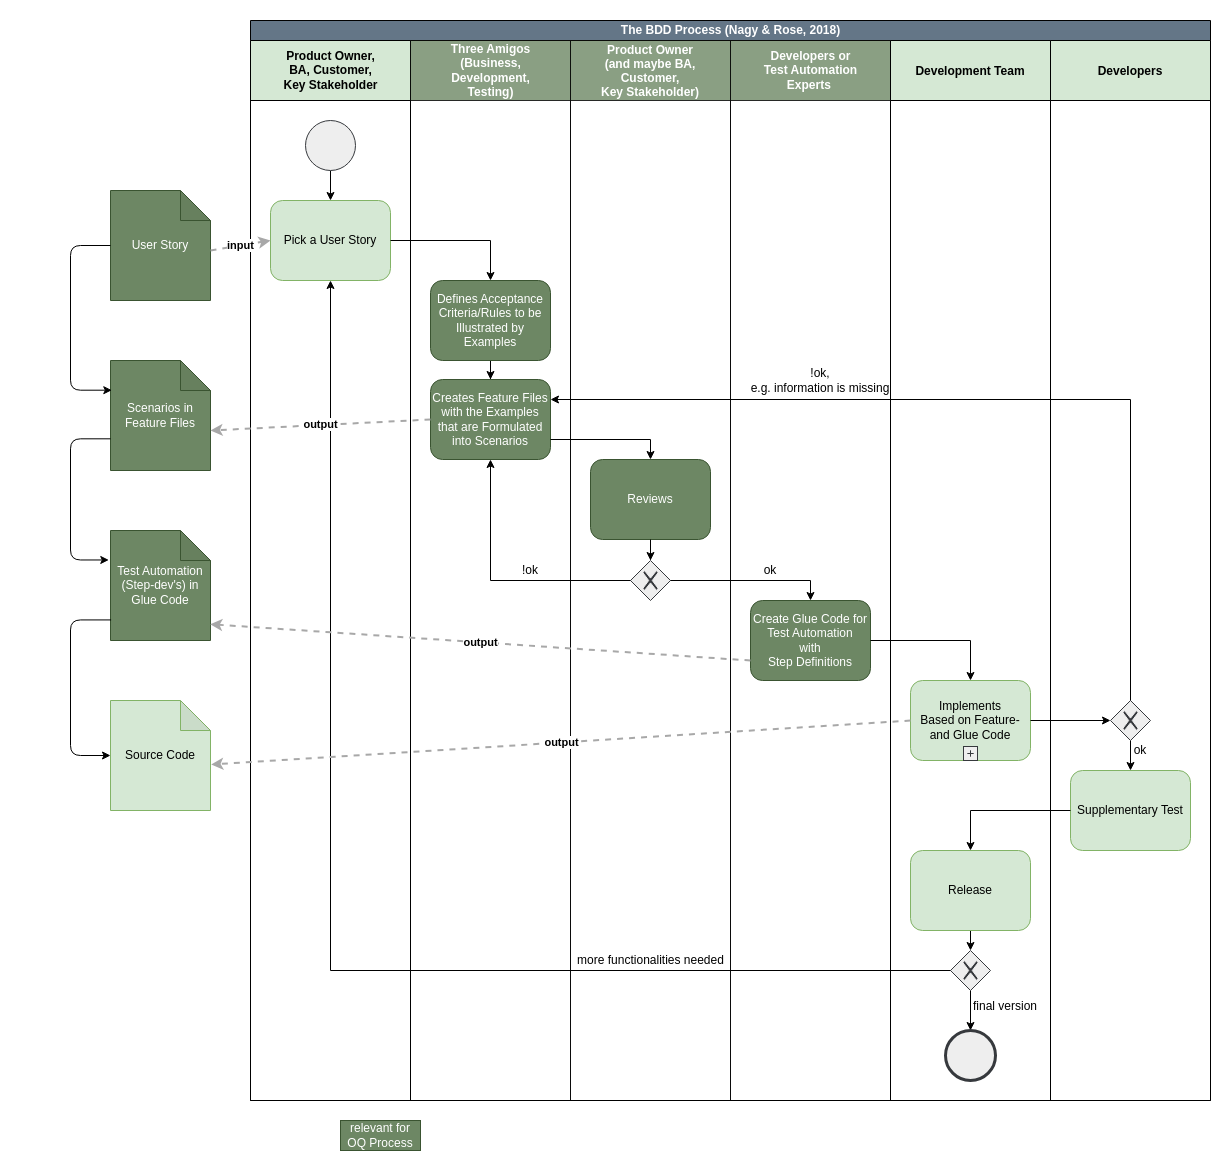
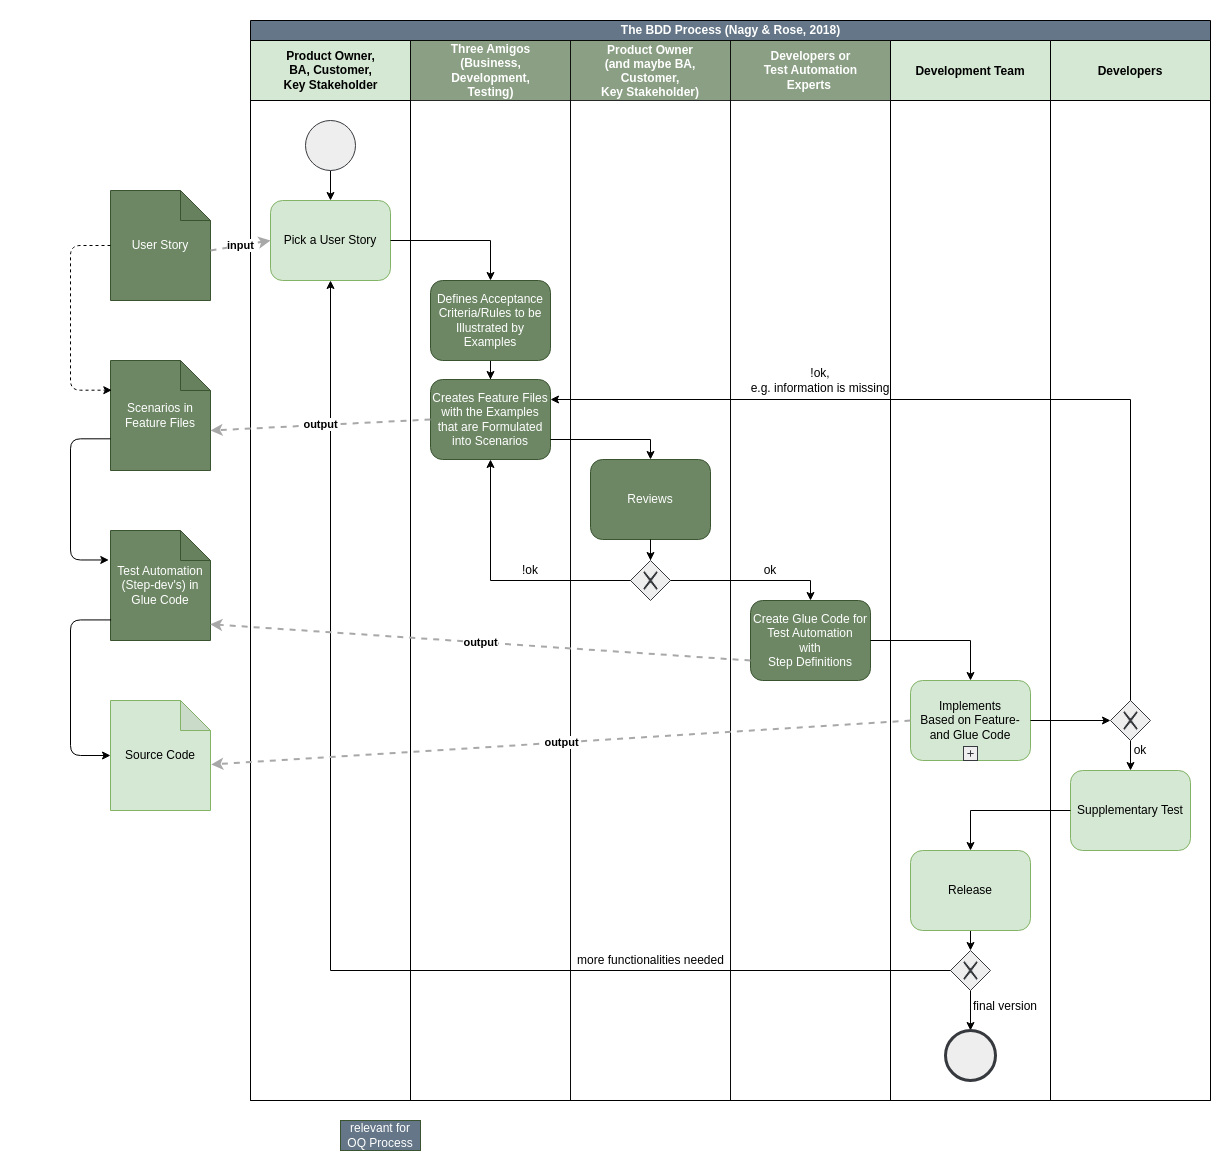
  <mxCell id="0" />
  <mxCell id="1" parent="0" />
  <mxCell id="2" value="User Story" style="shape=note;whiteSpace=wrap;html=1;backgroundOutline=1;darkOpacity=0.05;fillColor=#6d8764;strokeColor=#3A5431;fontColor=#ffffff;" parent="1" vertex="1"><mxGeometry x="110" y="190" width="100" height="110" as="geometry" /></mxCell>
  <mxCell id="3" value="Scenarios in Feature Files" style="shape=note;whiteSpace=wrap;html=1;backgroundOutline=1;darkOpacity=0.05;fillColor=#6d8764;strokeColor=#3A5431;fontColor=#ffffff;" parent="1" vertex="1"><mxGeometry x="110" y="360" width="100" height="110" as="geometry" /></mxCell>
  <mxCell id="4" value="Test Automation (Step-dev's) in Glue Code" style="shape=note;whiteSpace=wrap;html=1;backgroundOutline=1;darkOpacity=0.05;fillColor=#6d8764;strokeColor=#3A5431;fontColor=#ffffff;" parent="1" vertex="1"><mxGeometry x="110" y="530" width="100" height="110" as="geometry" /></mxCell>
  <mxCell id="5" value="Source Code" style="shape=note;whiteSpace=wrap;html=1;backgroundOutline=1;darkOpacity=0.05;fillColor=#d5e8d4;strokeColor=#82b366;" parent="1" vertex="1"><mxGeometry x="110" y="700" width="100" height="110" as="geometry" /></mxCell>
  <mxCell id="6" value="The BDD Process&amp;nbsp;(Nagy &amp;amp; Rose, 2018)" style="swimlane;html=1;childLayout=stackLayout;resizeParent=1;resizeParentMax=0;startSize=20;fillColor=#647687;strokeColor=#000000;fontColor=#ffffff;" parent="1" vertex="1"><mxGeometry x="250" y="20" width="960" height="1080" as="geometry" /></mxCell>
  <mxCell id="7" value="Product Owner, &lt;br&gt;BA, Customer, &lt;br&gt;Key Stakeholder" style="swimlane;html=1;startSize=60;fillColor=#d5e8d4;strokeColor=#000000;" parent="6" vertex="1"><mxGeometry y="20" width="160" height="1060" as="geometry" /></mxCell>
  <mxCell id="8" value="Pick a User Story" style="shape=ext;rounded=1;html=1;whiteSpace=wrap;fillColor=#d5e8d4;strokeColor=#82b366;" parent="7" vertex="1"><mxGeometry x="20" y="160" width="120" height="80" as="geometry" /></mxCell>
  <mxCell id="9" style="edgeStyle=orthogonalEdgeStyle;rounded=0;orthogonalLoop=1;jettySize=auto;html=1;entryX=0.5;entryY=0;entryDx=0;entryDy=0;" parent="7" source="10" target="8" edge="1"><mxGeometry relative="1" as="geometry" /></mxCell>
  <mxCell id="10" value="" style="shape=mxgraph.bpmn.shape;html=1;verticalLabelPosition=bottom;labelBackgroundColor=#ffffff;verticalAlign=top;align=center;perimeter=ellipsePerimeter;outlineConnect=0;outline=standard;symbol=general;fillColor=#eeeeee;strokeColor=#36393d;" parent="7" vertex="1"><mxGeometry x="55" y="80" width="50" height="50" as="geometry" /></mxCell>
  <mxCell id="11" value="Three Amigos &lt;br&gt;(Business, &lt;br&gt;Development, &lt;br&gt;Testing)" style="swimlane;html=1;startSize=60;fillColor=#6d8764;strokeColor=#000000;fontColor=#ffffff;opacity=80;" parent="6" vertex="1"><mxGeometry x="160" y="20" width="160" height="1060" as="geometry" /></mxCell>
  <mxCell id="12" style="edgeStyle=orthogonalEdgeStyle;rounded=0;orthogonalLoop=1;jettySize=auto;html=1;" parent="11" source="13" target="14" edge="1"><mxGeometry relative="1" as="geometry" /></mxCell>
  <mxCell id="13" value="Defines Acceptance Criteria/Rules to be Illustrated by Examples" style="shape=ext;rounded=1;html=1;whiteSpace=wrap;fillColor=#6d8764;strokeColor=#3A5431;fontColor=#ffffff;" parent="11" vertex="1"><mxGeometry x="20" y="240" width="120" height="80" as="geometry" /></mxCell>
  <mxCell id="14" value="Creates Feature Files with the Examples that are Formulated into Scenarios" style="shape=ext;rounded=1;html=1;whiteSpace=wrap;fillColor=#6d8764;strokeColor=#3A5431;fontColor=#ffffff;" parent="11" vertex="1"><mxGeometry x="20" y="339" width="120" height="80" as="geometry" /></mxCell>
  <mxCell id="15" value="!ok" style="text;html=1;strokeColor=none;fillColor=none;align=center;verticalAlign=middle;whiteSpace=wrap;rounded=0;" parent="11" vertex="1"><mxGeometry x="100" y="520" width="40" height="20" as="geometry" /></mxCell>
  <mxCell id="16" value="Product Owner &#10;(and maybe BA, &#10;Customer, &#10;Key Stakeholder)" style="swimlane;startSize=60;fillColor=#6d8764;strokeColor=#000000;fontColor=#ffffff;opacity=80;" parent="6" vertex="1"><mxGeometry x="320" y="20" width="160" height="1060" as="geometry" /></mxCell>
  <mxCell id="17" value="more functionalities needed" style="text;html=1;strokeColor=none;fillColor=none;align=center;verticalAlign=middle;whiteSpace=wrap;rounded=0;" parent="16" vertex="1"><mxGeometry x="-5.5" y="910" width="171" height="20" as="geometry" /></mxCell>
  <mxCell id="18" value="" style="shape=mxgraph.bpmn.shape;html=1;verticalLabelPosition=bottom;labelBackgroundColor=#ffffff;verticalAlign=top;align=center;perimeter=rhombusPerimeter;background=gateway;outlineConnect=0;outline=none;symbol=exclusiveGw;fillColor=#eeeeee;strokeColor=#36393d;" parent="16" vertex="1"><mxGeometry x="60" y="520" width="40" height="40" as="geometry" /></mxCell>
  <mxCell id="19" value="Reviews" style="shape=ext;rounded=1;html=1;whiteSpace=wrap;fillColor=#6d8764;strokeColor=#3A5431;fontColor=#ffffff;" parent="16" vertex="1"><mxGeometry x="20" y="419" width="120" height="80" as="geometry" /></mxCell>
  <mxCell id="20" style="edgeStyle=orthogonalEdgeStyle;rounded=0;orthogonalLoop=1;jettySize=auto;html=1;entryX=0.5;entryY=0;entryDx=0;entryDy=0;" parent="16" source="19" target="18" edge="1"><mxGeometry relative="1" as="geometry" /></mxCell>
  <mxCell id="21" value="Developers or &lt;br&gt;Test Automation &lt;br&gt;Experts&amp;nbsp;" style="swimlane;html=1;startSize=60;fillColor=#6d8764;strokeColor=#000000;fontColor=#ffffff;opacity=80;" parent="6" vertex="1"><mxGeometry x="480" y="20" width="160" height="1060" as="geometry" /></mxCell>
  <mxCell id="22" value="ok" style="text;html=1;strokeColor=none;fillColor=none;align=center;verticalAlign=middle;whiteSpace=wrap;rounded=0;" parent="21" vertex="1"><mxGeometry x="20" y="520" width="40" height="20" as="geometry" /></mxCell>
  <mxCell id="23" value="!ok, &lt;br&gt;e.g. information is missing" style="text;html=1;strokeColor=none;fillColor=none;align=center;verticalAlign=middle;whiteSpace=wrap;rounded=0;" parent="21" vertex="1"><mxGeometry y="320" width="180" height="40" as="geometry" /></mxCell>
  <mxCell id="24" value="Create Glue Code for Test Automation&lt;br&gt;with&lt;br&gt;Step Definitions" style="shape=ext;rounded=1;html=1;whiteSpace=wrap;fillColor=#6d8764;strokeColor=#3A5431;fontColor=#ffffff;" parent="21" vertex="1"><mxGeometry x="20" y="560" width="120" height="80" as="geometry" /></mxCell>
  <mxCell id="25" value="Development Team" style="swimlane;startSize=60;fillColor=#d5e8d4;strokeColor=#000000;" parent="6" vertex="1"><mxGeometry x="640" y="20" width="160" height="1060" as="geometry" /></mxCell>
  <mxCell id="26" style="edgeStyle=orthogonalEdgeStyle;rounded=0;orthogonalLoop=1;jettySize=auto;html=1;exitX=0.5;exitY=1;exitDx=0;exitDy=0;entryX=0.5;entryY=0;entryDx=0;entryDy=0;" parent="25" source="31" target="32" edge="1"><mxGeometry relative="1" as="geometry" /></mxCell>
  <mxCell id="27" style="edgeStyle=orthogonalEdgeStyle;rounded=0;orthogonalLoop=1;jettySize=auto;html=1;exitX=0.5;exitY=1;exitDx=0;exitDy=0;entryX=0.5;entryY=0;entryDx=0;entryDy=0;" parent="25" source="32" target="28" edge="1"><mxGeometry relative="1" as="geometry" /></mxCell>
  <mxCell id="28" value="" style="shape=mxgraph.bpmn.shape;html=1;verticalLabelPosition=bottom;labelBackgroundColor=#ffffff;verticalAlign=top;align=center;perimeter=ellipsePerimeter;outlineConnect=0;outline=end;symbol=general;fillColor=#eeeeee;strokeColor=#36393d;" parent="25" vertex="1"><mxGeometry x="55" y="990" width="50" height="50" as="geometry" /></mxCell>
  <mxCell id="29" value="Implements &lt;br&gt;Based on Feature- and Glue Code" style="html=1;whiteSpace=wrap;rounded=1;dropTarget=0;fillColor=#d5e8d4;strokeColor=#82b366;" parent="25" vertex="1"><mxGeometry x="20" y="640" width="120" height="80" as="geometry" /></mxCell>
  <mxCell id="30" value="" style="html=1;shape=plus;outlineConnect=0;fillColor=#eeeeee;strokeColor=#36393d;" parent="29" vertex="1"><mxGeometry x="0.5" y="1" width="14" height="14" relative="1" as="geometry"><mxPoint x="-7" y="-14" as="offset" /></mxGeometry></mxCell>
  <mxCell id="31" value="Release" style="shape=ext;rounded=1;html=1;whiteSpace=wrap;fillColor=#d5e8d4;strokeColor=#82b366;" parent="25" vertex="1"><mxGeometry x="20" y="810" width="120" height="80" as="geometry" /></mxCell>
  <mxCell id="32" value="" style="shape=mxgraph.bpmn.shape;html=1;verticalLabelPosition=bottom;labelBackgroundColor=#ffffff;verticalAlign=top;align=center;perimeter=rhombusPerimeter;background=gateway;outlineConnect=0;outline=none;symbol=exclusiveGw;fillColor=#eeeeee;strokeColor=#36393d;" parent="25" vertex="1"><mxGeometry x="60" y="910" width="40" height="40" as="geometry" /></mxCell>
  <mxCell id="33" value="final version" style="text;html=1;strokeColor=none;fillColor=none;align=center;verticalAlign=middle;whiteSpace=wrap;rounded=0;" parent="25" vertex="1"><mxGeometry x="70" y="956" width="90" height="20" as="geometry" /></mxCell>
  <mxCell id="34" value="Developers" style="swimlane;startSize=60;fillColor=#d5e8d4;strokeColor=#000000;" parent="6" vertex="1"><mxGeometry x="800" y="20" width="160" height="1060" as="geometry" /></mxCell>
  <mxCell id="35" style="edgeStyle=orthogonalEdgeStyle;rounded=0;orthogonalLoop=1;jettySize=auto;html=1;entryX=0.5;entryY=0;entryDx=0;entryDy=0;" parent="34" source="37" target="36" edge="1"><mxGeometry relative="1" as="geometry" /></mxCell>
  <mxCell id="36" value="Supplementary Test" style="shape=ext;rounded=1;html=1;whiteSpace=wrap;fillColor=#d5e8d4;strokeColor=#82b366;" parent="34" vertex="1"><mxGeometry x="20" y="730" width="120" height="80" as="geometry" /></mxCell>
  <mxCell id="37" value="" style="shape=mxgraph.bpmn.shape;html=1;verticalLabelPosition=bottom;labelBackgroundColor=#ffffff;verticalAlign=top;align=center;perimeter=rhombusPerimeter;background=gateway;outlineConnect=0;outline=none;symbol=exclusiveGw;fillColor=#eeeeee;strokeColor=#36393d;" parent="34" vertex="1"><mxGeometry x="60" y="660" width="40" height="40" as="geometry" /></mxCell>
  <mxCell id="38" value="ok" style="text;html=1;strokeColor=none;fillColor=none;align=center;verticalAlign=middle;whiteSpace=wrap;rounded=0;" parent="34" vertex="1"><mxGeometry x="70" y="700" width="40" height="20" as="geometry" /></mxCell>
  <mxCell id="39" style="edgeStyle=orthogonalEdgeStyle;rounded=0;orthogonalLoop=1;jettySize=auto;html=1;" parent="6" source="8" target="13" edge="1"><mxGeometry relative="1" as="geometry"><Array as="points"><mxPoint x="240" y="220" /></Array></mxGeometry></mxCell>
  <mxCell id="40" style="edgeStyle=orthogonalEdgeStyle;rounded=0;orthogonalLoop=1;jettySize=auto;html=1;exitX=1;exitY=0.75;exitDx=0;exitDy=0;" parent="6" source="14" target="19" edge="1"><mxGeometry relative="1" as="geometry"><mxPoint x="320" y="419" as="sourcePoint" /><Array as="points"><mxPoint x="400" y="419" /></Array></mxGeometry></mxCell>
  <mxCell id="41" style="edgeStyle=orthogonalEdgeStyle;rounded=0;orthogonalLoop=1;jettySize=auto;html=1;exitX=0;exitY=0.5;exitDx=0;exitDy=0;" parent="6" source="36" target="31" edge="1"><mxGeometry relative="1" as="geometry"><Array as="points"><mxPoint x="720" y="790" /></Array></mxGeometry></mxCell>
  <mxCell id="42" style="edgeStyle=orthogonalEdgeStyle;rounded=0;orthogonalLoop=1;jettySize=auto;html=1;entryX=0;entryY=0.5;entryDx=0;entryDy=0;" parent="6" source="29" target="37" edge="1"><mxGeometry relative="1" as="geometry" /></mxCell>
  <mxCell id="43" style="edgeStyle=orthogonalEdgeStyle;rounded=0;orthogonalLoop=1;jettySize=auto;html=1;entryX=1;entryY=0.25;entryDx=0;entryDy=0;exitX=0.5;exitY=0;exitDx=0;exitDy=0;" parent="6" source="37" target="14" edge="1"><mxGeometry relative="1" as="geometry"><Array as="points"><mxPoint x="880" y="379" /></Array><mxPoint x="910" y="770" as="sourcePoint" /></mxGeometry></mxCell>
  <mxCell id="44" style="edgeStyle=orthogonalEdgeStyle;rounded=0;orthogonalLoop=1;jettySize=auto;html=1;entryX=0.5;entryY=1;entryDx=0;entryDy=0;" parent="6" source="32" target="8" edge="1"><mxGeometry relative="1" as="geometry"><Array as="points"><mxPoint x="80" y="950" /></Array></mxGeometry></mxCell>
  <mxCell id="45" style="edgeStyle=orthogonalEdgeStyle;rounded=0;orthogonalLoop=1;jettySize=auto;html=1;entryX=0.5;entryY=0;entryDx=0;entryDy=0;" parent="6" source="18" target="24" edge="1"><mxGeometry relative="1" as="geometry"><mxPoint x="560" y="660" as="targetPoint" /></mxGeometry></mxCell>
  <mxCell id="46" style="edgeStyle=orthogonalEdgeStyle;rounded=0;orthogonalLoop=1;jettySize=auto;html=1;entryX=0.5;entryY=1;entryDx=0;entryDy=0;" parent="6" source="18" target="14" edge="1"><mxGeometry relative="1" as="geometry" /></mxCell>
  <mxCell id="47" style="edgeStyle=orthogonalEdgeStyle;rounded=0;orthogonalLoop=1;jettySize=auto;html=1;entryX=0.5;entryY=0;entryDx=0;entryDy=0;exitX=1;exitY=0.5;exitDx=0;exitDy=0;" parent="6" source="24" target="29" edge="1"><mxGeometry relative="1" as="geometry"><mxPoint x="740" y="670" as="targetPoint" /><mxPoint x="640" y="620" as="sourcePoint" /></mxGeometry></mxCell>
  <mxCell id="48" value="&lt;div style=&quot;text-align: left&quot;&gt;&lt;div style=&quot;text-align: center&quot;&gt;&lt;b&gt;input&lt;/b&gt;&lt;/div&gt;&lt;/div&gt;" style="edgeStyle=none;rounded=0;html=1;entryX=0;entryY=0.5;jettySize=auto;orthogonalLoop=1;strokeColor=#A8A8A8;strokeWidth=2;fontColor=#000000;jumpStyle=none;dashed=1;entryDx=0;entryDy=0;exitX=1;exitY=0.545;exitDx=0;exitDy=0;exitPerimeter=0;" parent="1" source="2" target="8" edge="1"><mxGeometry width="200" relative="1" as="geometry"><mxPoint x="190" y="220" as="sourcePoint" /><mxPoint x="280" y="375" as="targetPoint" /></mxGeometry></mxCell>
  <mxCell id="49" value="&lt;div style=&quot;text-align: left&quot;&gt;&lt;div style=&quot;text-align: center&quot;&gt;&lt;b&gt;output&lt;/b&gt;&lt;/div&gt;&lt;/div&gt;" style="edgeStyle=none;rounded=0;html=1;entryX=0;entryY=0;jettySize=auto;orthogonalLoop=1;strokeColor=#A8A8A8;strokeWidth=2;fontColor=#000000;jumpStyle=none;dashed=1;entryDx=100;entryDy=70;entryPerimeter=0;exitX=0;exitY=0.5;exitDx=0;exitDy=0;" parent="1" source="14" target="3" edge="1"><mxGeometry width="200" relative="1" as="geometry"><mxPoint x="420" y="420" as="sourcePoint" /><mxPoint x="173.3" y="696.54" as="targetPoint" /></mxGeometry></mxCell>
  <mxCell id="50" value="&lt;div style=&quot;text-align: left&quot;&gt;&lt;div style=&quot;text-align: center&quot;&gt;&lt;b&gt;output&lt;/b&gt;&lt;/div&gt;&lt;/div&gt;" style="edgeStyle=none;rounded=0;html=1;entryX=0.997;entryY=0.852;jettySize=auto;orthogonalLoop=1;strokeColor=#A8A8A8;strokeWidth=2;fontColor=#000000;jumpStyle=none;dashed=1;entryDx=0;entryDy=0;entryPerimeter=0;exitX=0;exitY=0.75;exitDx=0;exitDy=0;" parent="1" source="24" target="4" edge="1"><mxGeometry width="200" relative="1" as="geometry"><mxPoint x="750" y="730" as="sourcePoint" /><mxPoint x="300" y="610" as="targetPoint" /></mxGeometry></mxCell>
  <mxCell id="51" value="&lt;div style=&quot;text-align: left&quot;&gt;&lt;div style=&quot;text-align: center&quot;&gt;&lt;b&gt;output&lt;/b&gt;&lt;/div&gt;&lt;/div&gt;" style="edgeStyle=none;rounded=0;html=1;entryX=1.007;entryY=0.582;jettySize=auto;orthogonalLoop=1;strokeColor=#A8A8A8;strokeWidth=2;fontColor=#000000;jumpStyle=none;dashed=1;entryDx=0;entryDy=0;entryPerimeter=0;exitX=0;exitY=0.5;exitDx=0;exitDy=0;" parent="1" source="29" target="5" edge="1"><mxGeometry width="200" relative="1" as="geometry"><mxPoint x="910" y="829.36" as="sourcePoint" /><mxPoint x="220" y="700" as="targetPoint" /></mxGeometry></mxCell>
- <mxCell id="52" value="" style="edgeStyle=elbowEdgeStyle;elbow=horizontal;endArrow=classic;html=1;entryX=0.013;entryY=0.27;entryDx=0;entryDy=0;entryPerimeter=0;exitX=0;exitY=0.5;exitDx=0;exitDy=0;exitPerimeter=0;" parent="1" source="2" target="3" edge="1"><mxGeometry width="50" height="50" relative="1" as="geometry"><mxPoint x="60" y="439" as="sourcePoint" /><mxPoint x="60" y="539" as="targetPoint" /><Array as="points"><mxPoint x="70" y="369" /><mxPoint x="20" y="566.72" /></Array></mxGeometry></mxCell>
+ <mxCell id="52" value="" style="edgeStyle=elbowEdgeStyle;elbow=horizontal;endArrow=classic;html=1;entryX=0.013;entryY=0.27;entryDx=0;entryDy=0;entryPerimeter=0;exitX=0;exitY=0.5;exitDx=0;exitDy=0;exitPerimeter=0;dashed=1;" parent="1" source="2" target="3" edge="1"><mxGeometry width="50" height="50" relative="1" as="geometry"><mxPoint x="60" y="439" as="sourcePoint" /><mxPoint x="60" y="539" as="targetPoint" /><Array as="points"><mxPoint x="70" y="369" /><mxPoint x="20" y="566.72" /></Array></mxGeometry></mxCell>
  <mxCell id="53" value="" style="edgeStyle=elbowEdgeStyle;elbow=horizontal;endArrow=classic;html=1;exitX=0.001;exitY=0.712;exitDx=0;exitDy=0;exitPerimeter=0;entryX=-0.017;entryY=0.268;entryDx=0;entryDy=0;entryPerimeter=0;" parent="1" source="3" target="4" edge="1"><mxGeometry width="50" height="50" relative="1" as="geometry"><mxPoint x="89.3" y="599" as="sourcePoint" /><mxPoint x="90" y="699" as="targetPoint" /><Array as="points"><mxPoint x="70" y="499" /><mxPoint x="20" y="726.72" /></Array></mxGeometry></mxCell>
  <mxCell id="54" value="" style="edgeStyle=elbowEdgeStyle;elbow=horizontal;endArrow=classic;html=1;exitX=0.006;exitY=0.813;exitDx=0;exitDy=0;exitPerimeter=0;entryX=0;entryY=0.5;entryDx=0;entryDy=0;entryPerimeter=0;" parent="1" source="4" target="5" edge="1"><mxGeometry width="50" height="50" relative="1" as="geometry"><mxPoint x="89.3" y="759" as="sourcePoint" /><mxPoint x="90" y="859" as="targetPoint" /><Array as="points"><mxPoint x="70" y="669" /><mxPoint x="20" y="886.72" /></Array></mxGeometry></mxCell>
- <mxCell id="55" value="relevant for OQ Process" style="rounded=0;whiteSpace=wrap;html=1;fillColor=#6d8764;strokeColor=#3A5431;fontColor=#ffffff;" parent="1" vertex="1"><mxGeometry x="340" y="1120" width="80" height="30" as="geometry" /></mxCell>
+ <mxCell id="55" value="relevant for OQ Process" style="rounded=0;whiteSpace=wrap;html=1;fillColor=#647687;strokeColor=#3A5431;fontColor=#ffffff;" parent="1" vertex="1"><mxGeometry x="340" y="1120" width="80" height="30" as="geometry" /></mxCell>
